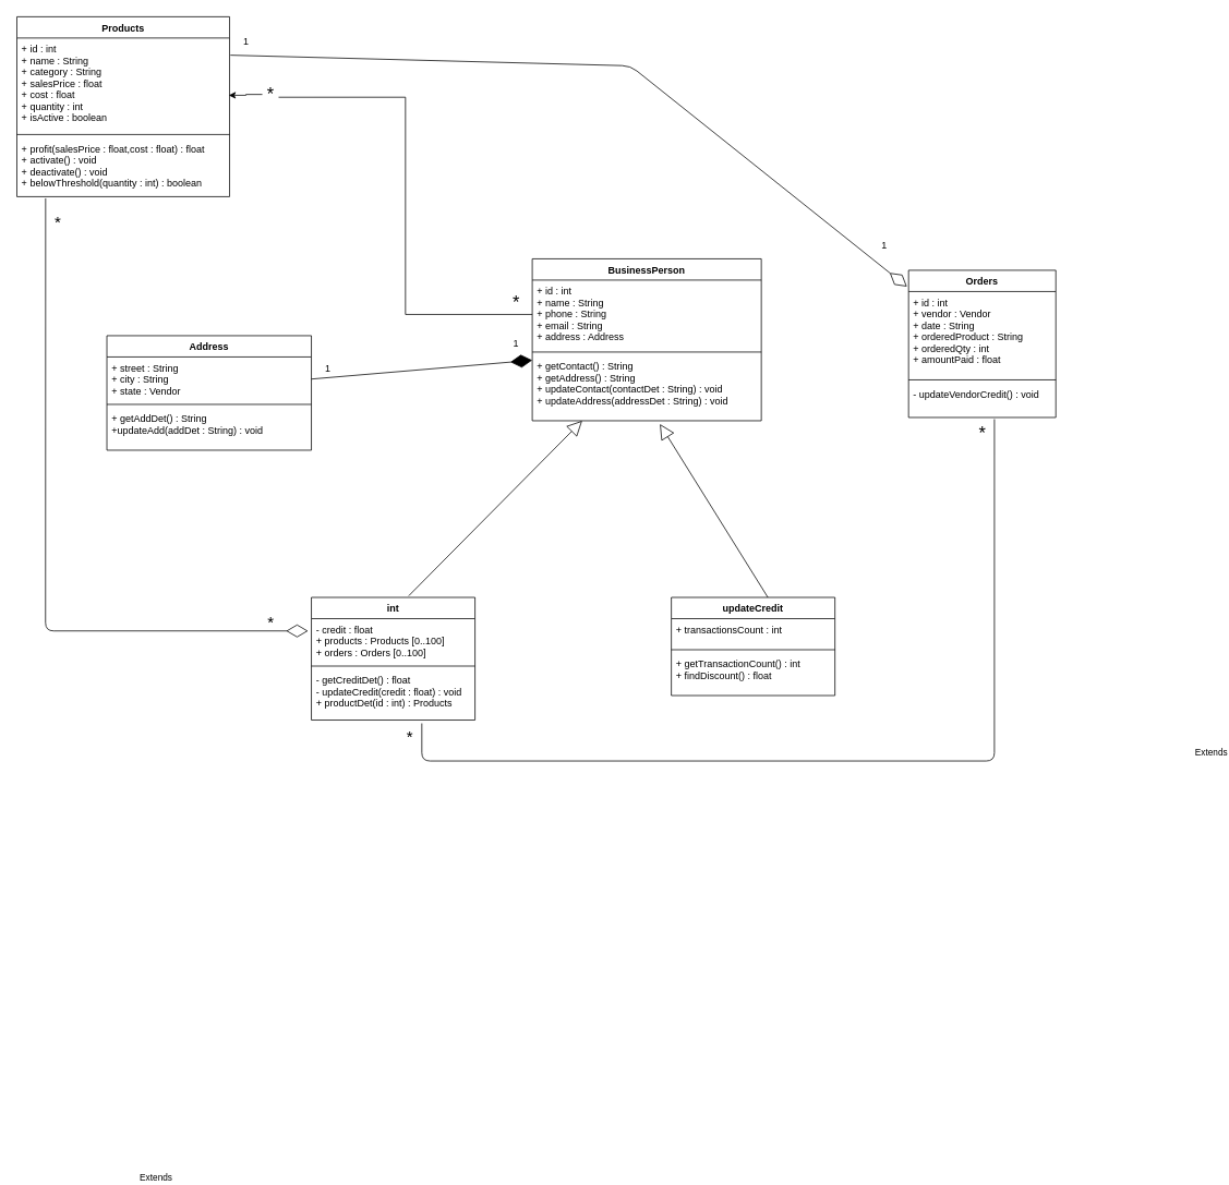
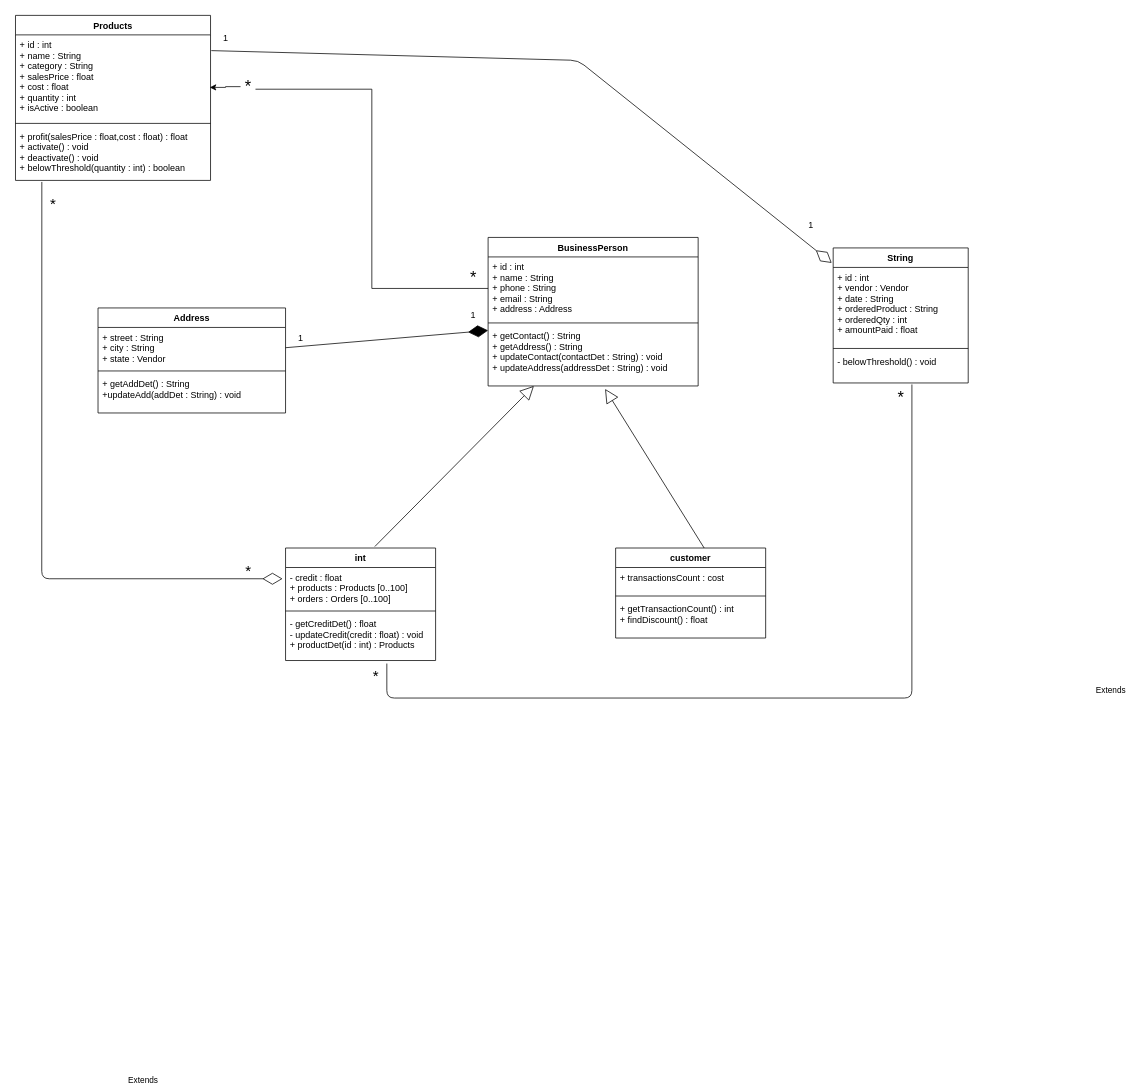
  <mxCell id="0" />
  <mxCell id="1" parent="0" />
  <mxCell id="2" value="Products" style="swimlane;fontStyle=1;align=center;verticalAlign=top;childLayout=stackLayout;horizontal=1;startSize=26;horizontalStack=0;resizeParent=1;resizeParentMax=0;resizeLast=0;collapsible=1;marginBottom=0;" parent="1" vertex="1"><mxGeometry x="20" y="20" width="260" height="220" as="geometry"><mxRectangle x="40" y="280" width="80" height="26" as="alternateBounds" /></mxGeometry></mxCell>
  <mxCell id="3" value="+ id : int&#10;+ name : String&#10;+ category : String&#10;+ salesPrice : float&#10;+ cost : float&#10;+ quantity : int&#10;+ isActive : boolean" style="text;strokeColor=none;fillColor=none;align=left;verticalAlign=top;spacingLeft=4;spacingRight=4;overflow=hidden;rotatable=0;points=[[0,0.5],[1,0.5]];portConstraint=eastwest;" parent="2" vertex="1"><mxGeometry y="26" width="260" height="114" as="geometry" /></mxCell>
  <mxCell id="4" value="" style="line;strokeWidth=1;fillColor=none;align=left;verticalAlign=middle;spacingTop=-1;spacingLeft=3;spacingRight=3;rotatable=0;labelPosition=right;points=[];portConstraint=eastwest;" parent="2" vertex="1"><mxGeometry y="140" width="260" height="8" as="geometry" /></mxCell>
  <mxCell id="5" value="+ profit(salesPrice : float,cost : float) : float&#10;+ activate() : void&#10;+ deactivate() : void&#10;+ belowThreshold(quantity : int) : boolean " style="text;strokeColor=none;fillColor=none;align=left;verticalAlign=top;spacingLeft=4;spacingRight=4;overflow=hidden;rotatable=0;points=[[0,0.5],[1,0.5]];portConstraint=eastwest;" parent="2" vertex="1"><mxGeometry y="148" width="260" height="72" as="geometry" /></mxCell>
  <mxCell id="6" value="BusinessPerson" style="swimlane;fontStyle=1;align=center;verticalAlign=top;childLayout=stackLayout;horizontal=1;startSize=26;horizontalStack=0;resizeParent=1;resizeParentMax=0;resizeLast=0;collapsible=1;marginBottom=0;" parent="1" vertex="1"><mxGeometry x="650" y="316" width="280" height="198" as="geometry" /></mxCell>
  <mxCell id="7" value="+ id : int&#10;+ name : String&#10;+ phone : String&#10;+ email : String&#10;+ address : Address&#10;" style="text;strokeColor=none;fillColor=none;align=left;verticalAlign=top;spacingLeft=4;spacingRight=4;overflow=hidden;rotatable=0;points=[[0,0.5],[1,0.5]];portConstraint=eastwest;" parent="6" vertex="1"><mxGeometry y="26" width="280" height="84" as="geometry" /></mxCell>
  <mxCell id="8" value="" style="line;strokeWidth=1;fillColor=none;align=left;verticalAlign=middle;spacingTop=-1;spacingLeft=3;spacingRight=3;rotatable=0;labelPosition=right;points=[];portConstraint=eastwest;" parent="6" vertex="1"><mxGeometry y="110" width="280" height="8" as="geometry" /></mxCell>
  <mxCell id="9" value="+ getContact() : String&#10;+ getAddress() : String&#10;+ updateContact(contactDet : String) : void&#10;+ updateAddress(addressDet : String) : void" style="text;strokeColor=none;fillColor=none;align=left;verticalAlign=top;spacingLeft=4;spacingRight=4;overflow=hidden;rotatable=0;points=[[0,0.5],[1,0.5]];portConstraint=eastwest;" parent="6" vertex="1"><mxGeometry y="118" width="280" height="80" as="geometry" /></mxCell>
  <mxCell id="10" value="int" style="swimlane;fontStyle=1;align=center;verticalAlign=top;childLayout=stackLayout;horizontal=1;startSize=26;horizontalStack=0;resizeParent=1;resizeParentMax=0;resizeLast=0;collapsible=1;marginBottom=0;" parent="1" vertex="1"><mxGeometry x="380" y="730" width="200" height="150" as="geometry" /></mxCell>
  <mxCell id="11" value="- credit : float&#10;+ products : Products [0..100]&#10;+ orders : Orders [0..100]&#10;" style="text;strokeColor=none;fillColor=none;align=left;verticalAlign=top;spacingLeft=4;spacingRight=4;overflow=hidden;rotatable=0;points=[[0,0.5],[1,0.5]];portConstraint=eastwest;" parent="10" vertex="1"><mxGeometry y="26" width="200" height="54" as="geometry" /></mxCell>
  <mxCell id="12" value="" style="line;strokeWidth=1;fillColor=none;align=left;verticalAlign=middle;spacingTop=-1;spacingLeft=3;spacingRight=3;rotatable=0;labelPosition=right;points=[];portConstraint=eastwest;" parent="10" vertex="1"><mxGeometry y="80" width="200" height="8" as="geometry" /></mxCell>
  <mxCell id="13" value="- getCreditDet() : float&#10;- updateCredit(credit : float) : void&#10;+ productDet(id : int) : Products" style="text;strokeColor=none;fillColor=none;align=left;verticalAlign=top;spacingLeft=4;spacingRight=4;overflow=hidden;rotatable=0;points=[[0,0.5],[1,0.5]];portConstraint=eastwest;" parent="10" vertex="1"><mxGeometry y="88" width="200" height="62" as="geometry" /></mxCell>
- <mxCell id="14" value="updateCredit" style="swimlane;fontStyle=1;align=center;verticalAlign=top;childLayout=stackLayout;horizontal=1;startSize=26;horizontalStack=0;resizeParent=1;resizeParentMax=0;resizeLast=0;collapsible=1;marginBottom=0;" parent="1" vertex="1"><mxGeometry x="820" y="730" width="200" height="120" as="geometry" /></mxCell>
- <mxCell id="15" value="+ transactionsCount : int" style="text;strokeColor=none;fillColor=none;align=left;verticalAlign=top;spacingLeft=4;spacingRight=4;overflow=hidden;rotatable=0;points=[[0,0.5],[1,0.5]];portConstraint=eastwest;" parent="14" vertex="1"><mxGeometry y="26" width="200" height="34" as="geometry" /></mxCell>
+ <mxCell id="14" value="customer" style="swimlane;fontStyle=1;align=center;verticalAlign=top;childLayout=stackLayout;horizontal=1;startSize=26;horizontalStack=0;resizeParent=1;resizeParentMax=0;resizeLast=0;collapsible=1;marginBottom=0;" parent="1" vertex="1"><mxGeometry x="820" y="730" width="200" height="120" as="geometry" /></mxCell>
+ <mxCell id="15" value="+ transactionsCount : cost" style="text;strokeColor=none;fillColor=none;align=left;verticalAlign=top;spacingLeft=4;spacingRight=4;overflow=hidden;rotatable=0;points=[[0,0.5],[1,0.5]];portConstraint=eastwest;" parent="14" vertex="1"><mxGeometry y="26" width="200" height="34" as="geometry" /></mxCell>
  <mxCell id="16" value="" style="line;strokeWidth=1;fillColor=none;align=left;verticalAlign=middle;spacingTop=-1;spacingLeft=3;spacingRight=3;rotatable=0;labelPosition=right;points=[];portConstraint=eastwest;" parent="14" vertex="1"><mxGeometry y="60" width="200" height="8" as="geometry" /></mxCell>
  <mxCell id="17" value="+ getTransactionCount() : int&#10;+ findDiscount() : float" style="text;strokeColor=none;fillColor=none;align=left;verticalAlign=top;spacingLeft=4;spacingRight=4;overflow=hidden;rotatable=0;points=[[0,0.5],[1,0.5]];portConstraint=eastwest;" parent="14" vertex="1"><mxGeometry y="68" width="200" height="52" as="geometry" /></mxCell>
- <mxCell id="18" value="Orders" style="swimlane;fontStyle=1;align=center;verticalAlign=top;childLayout=stackLayout;horizontal=1;startSize=26;horizontalStack=0;resizeParent=1;resizeParentMax=0;resizeLast=0;collapsible=1;marginBottom=0;" parent="1" vertex="1"><mxGeometry x="1110" y="330" width="180" height="180" as="geometry" /></mxCell>
+ <mxCell id="18" value="String" style="swimlane;fontStyle=1;align=center;verticalAlign=top;childLayout=stackLayout;horizontal=1;startSize=26;horizontalStack=0;resizeParent=1;resizeParentMax=0;resizeLast=0;collapsible=1;marginBottom=0;" parent="1" vertex="1"><mxGeometry x="1110" y="330" width="180" height="180" as="geometry" /></mxCell>
  <mxCell id="19" value="+ id : int&#10;+ vendor : Vendor&#10;+ date : String&#10;+ orderedProduct : String&#10;+ orderedQty : int&#10;+ amountPaid : float" style="text;strokeColor=none;fillColor=none;align=left;verticalAlign=top;spacingLeft=4;spacingRight=4;overflow=hidden;rotatable=0;points=[[0,0.5],[1,0.5]];portConstraint=eastwest;" parent="18" vertex="1"><mxGeometry y="26" width="180" height="104" as="geometry" /></mxCell>
  <mxCell id="20" value="" style="line;strokeWidth=1;fillColor=none;align=left;verticalAlign=middle;spacingTop=-1;spacingLeft=3;spacingRight=3;rotatable=0;labelPosition=right;points=[];portConstraint=eastwest;" parent="18" vertex="1"><mxGeometry y="130" width="180" height="8" as="geometry" /></mxCell>
- <mxCell id="21" value="- updateVendorCredit() : void" style="text;strokeColor=none;fillColor=none;align=left;verticalAlign=top;spacingLeft=4;spacingRight=4;overflow=hidden;rotatable=0;points=[[0,0.5],[1,0.5]];portConstraint=eastwest;" parent="18" vertex="1"><mxGeometry y="138" width="180" height="42" as="geometry" /></mxCell>
+ <mxCell id="21" value="- belowThreshold() : void" style="text;strokeColor=none;fillColor=none;align=left;verticalAlign=top;spacingLeft=4;spacingRight=4;overflow=hidden;rotatable=0;points=[[0,0.5],[1,0.5]];portConstraint=eastwest;" parent="18" vertex="1"><mxGeometry y="138" width="180" height="42" as="geometry" /></mxCell>
  <mxCell id="22" style="edgeStyle=orthogonalEdgeStyle;rounded=0;orthogonalLoop=1;jettySize=auto;html=1;entryX=0.996;entryY=0.614;entryDx=0;entryDy=0;entryPerimeter=0;startArrow=none;" parent="1" source="42" target="3" edge="1"><mxGeometry relative="1" as="geometry"><mxPoint x="565" y="258" as="targetPoint" /></mxGeometry></mxCell>
  <mxCell id="23" value="*" style="text;html=1;align=center;verticalAlign=middle;resizable=0;points=[];autosize=1;strokeColor=none;fillColor=none;fontSize=22;" parent="1" vertex="1"><mxGeometry x="620" y="355" width="20" height="30" as="geometry" /></mxCell>
  <mxCell id="24" value="Address" style="swimlane;fontStyle=1;align=center;verticalAlign=top;childLayout=stackLayout;horizontal=1;startSize=26;horizontalStack=0;resizeParent=1;resizeParentMax=0;resizeLast=0;collapsible=1;marginBottom=0;" parent="1" vertex="1"><mxGeometry x="130" y="410" width="250" height="140" as="geometry" /></mxCell>
  <mxCell id="25" value="+ street : String&#10;+ city : String&#10;+ state : Vendor" style="text;strokeColor=none;fillColor=none;align=left;verticalAlign=top;spacingLeft=4;spacingRight=4;overflow=hidden;rotatable=0;points=[[0,0.5],[1,0.5]];portConstraint=eastwest;" parent="24" vertex="1"><mxGeometry y="26" width="250" height="54" as="geometry" /></mxCell>
  <mxCell id="26" value="" style="line;strokeWidth=1;fillColor=none;align=left;verticalAlign=middle;spacingTop=-1;spacingLeft=3;spacingRight=3;rotatable=0;labelPosition=right;points=[];portConstraint=eastwest;" parent="24" vertex="1"><mxGeometry y="80" width="250" height="8" as="geometry" /></mxCell>
  <mxCell id="27" value="+ getAddDet() : String&#10;+updateAdd(addDet : String) : void" style="text;strokeColor=none;fillColor=none;align=left;verticalAlign=top;spacingLeft=4;spacingRight=4;overflow=hidden;rotatable=0;points=[[0,0.5],[1,0.5]];portConstraint=eastwest;" parent="24" vertex="1"><mxGeometry y="88" width="250" height="52" as="geometry" /></mxCell>
  <mxCell id="28" value="" style="endArrow=diamondThin;endFill=1;endSize=24;html=1;exitX=1;exitY=0.5;exitDx=0;exitDy=0;" parent="1" source="25" edge="1"><mxGeometry width="160" relative="1" as="geometry"><mxPoint x="490" y="440" as="sourcePoint" /><mxPoint x="650" y="440" as="targetPoint" /></mxGeometry></mxCell>
  <mxCell id="29" value="1" style="text;html=1;align=center;verticalAlign=middle;resizable=0;points=[];autosize=1;strokeColor=none;fillColor=none;" parent="1" vertex="1"><mxGeometry x="620" y="410" width="20" height="20" as="geometry" /></mxCell>
  <mxCell id="30" value="1" style="text;html=1;align=center;verticalAlign=middle;resizable=0;points=[];autosize=1;strokeColor=none;fillColor=none;" parent="1" vertex="1"><mxGeometry x="390" y="440" width="20" height="20" as="geometry" /></mxCell>
  <mxCell id="31" value="Extends" style="endArrow=block;endSize=16;endFill=0;html=1;entryX=0.218;entryY=1;entryDx=0;entryDy=0;entryPerimeter=0;exitX=0.595;exitY=-0.013;exitDx=0;exitDy=0;exitPerimeter=0;" edge="1" parent="1" source="10" target="9"><mxGeometry x="-1" y="-776" width="160" relative="1" as="geometry"><mxPoint x="520" y="630" as="sourcePoint" /><mxPoint x="710" y="520" as="targetPoint" /><mxPoint x="-860" y="166" as="offset" /></mxGeometry></mxCell>
  <mxCell id="32" value="Extends" style="endArrow=block;endSize=16;endFill=0;html=1;entryX=0.557;entryY=1.05;entryDx=0;entryDy=0;entryPerimeter=0;exitX=0.59;exitY=0;exitDx=0;exitDy=0;exitPerimeter=0;" edge="1" parent="1" source="14" target="9"><mxGeometry x="-1" y="-574" width="160" relative="1" as="geometry"><mxPoint x="780" y="640" as="sourcePoint" /><mxPoint x="940" y="640" as="targetPoint" /><mxPoint x="55" y="493" as="offset" /></mxGeometry></mxCell>
  <mxCell id="33" value="" style="endArrow=diamondThin;endFill=0;endSize=24;html=1;entryX=-0.011;entryY=0.111;entryDx=0;entryDy=0;entryPerimeter=0;exitX=1.004;exitY=0.184;exitDx=0;exitDy=0;exitPerimeter=0;" edge="1" parent="1" source="3" target="18"><mxGeometry width="160" relative="1" as="geometry"><mxPoint x="760" y="60" as="sourcePoint" /><mxPoint x="920" y="60" as="targetPoint" /><Array as="points"><mxPoint x="770" y="80" /></Array></mxGeometry></mxCell>
  <mxCell id="34" value="1" style="text;html=1;align=center;verticalAlign=middle;resizable=0;points=[];autosize=1;strokeColor=none;fillColor=none;" vertex="1" parent="1"><mxGeometry x="1070" y="290" width="20" height="20" as="geometry" /></mxCell>
  <mxCell id="35" value="1" style="text;html=1;align=center;verticalAlign=middle;resizable=0;points=[];autosize=1;strokeColor=none;fillColor=none;fontSize=12;" vertex="1" parent="1"><mxGeometry x="290" y="40" width="20" height="20" as="geometry" /></mxCell>
  <mxCell id="36" value="" style="endArrow=diamondThin;endFill=0;endSize=24;html=1;entryX=-0.02;entryY=0.278;entryDx=0;entryDy=0;entryPerimeter=0;exitX=0.135;exitY=1.028;exitDx=0;exitDy=0;exitPerimeter=0;" edge="1" parent="1" source="5" target="11"><mxGeometry width="160" relative="1" as="geometry"><mxPoint x="160" y="770" as="sourcePoint" /><mxPoint x="320" y="770" as="targetPoint" /><Array as="points"><mxPoint x="55" y="771" /></Array></mxGeometry></mxCell>
  <mxCell id="37" value="*" style="text;html=1;align=center;verticalAlign=middle;resizable=0;points=[];autosize=1;strokeColor=none;fillColor=none;fontSize=20;" vertex="1" parent="1"><mxGeometry x="320" y="745" width="20" height="30" as="geometry" /></mxCell>
  <mxCell id="38" value="*" style="text;html=1;align=center;verticalAlign=middle;resizable=0;points=[];autosize=1;strokeColor=none;fillColor=none;fontSize=20;" vertex="1" parent="1"><mxGeometry x="60" y="255" width="20" height="30" as="geometry" /></mxCell>
  <mxCell id="39" value="" style="endArrow=none;html=1;edgeStyle=orthogonalEdgeStyle;exitX=0.675;exitY=1.065;exitDx=0;exitDy=0;exitPerimeter=0;entryX=0.583;entryY=1.048;entryDx=0;entryDy=0;entryPerimeter=0;" edge="1" parent="1" source="13" target="21"><mxGeometry relative="1" as="geometry"><mxPoint x="530" y="910" as="sourcePoint" /><mxPoint x="1190" y="920" as="targetPoint" /><Array as="points"><mxPoint x="515" y="930" /><mxPoint x="1215" y="930" /></Array></mxGeometry></mxCell>
  <mxCell id="40" value="*" style="text;html=1;align=center;verticalAlign=middle;resizable=0;points=[];autosize=1;strokeColor=none;fillColor=none;fontSize=20;" vertex="1" parent="1"><mxGeometry x="490" y="885" width="20" height="30" as="geometry" /></mxCell>
  <mxCell id="41" value="*" style="text;html=1;align=center;verticalAlign=middle;resizable=0;points=[];autosize=1;strokeColor=none;fillColor=none;fontSize=22;" vertex="1" parent="1"><mxGeometry x="1190" y="515" width="20" height="30" as="geometry" /></mxCell>
  <mxCell id="42" value="*" style="text;html=1;align=center;verticalAlign=middle;resizable=0;points=[];autosize=1;strokeColor=none;fillColor=none;fontSize=22;" parent="1" vertex="1"><mxGeometry x="320" y="100" width="20" height="30" as="geometry" /></mxCell>
  <mxCell id="43" value="" style="edgeStyle=orthogonalEdgeStyle;rounded=0;orthogonalLoop=1;jettySize=auto;html=1;entryX=0.996;entryY=0.614;entryDx=0;entryDy=0;entryPerimeter=0;endArrow=none;" edge="1" parent="1" source="7" target="42"><mxGeometry relative="1" as="geometry"><mxPoint x="278.96" y="115.996" as="targetPoint" /><mxPoint x="650" y="384" as="sourcePoint" /></mxGeometry></mxCell>
